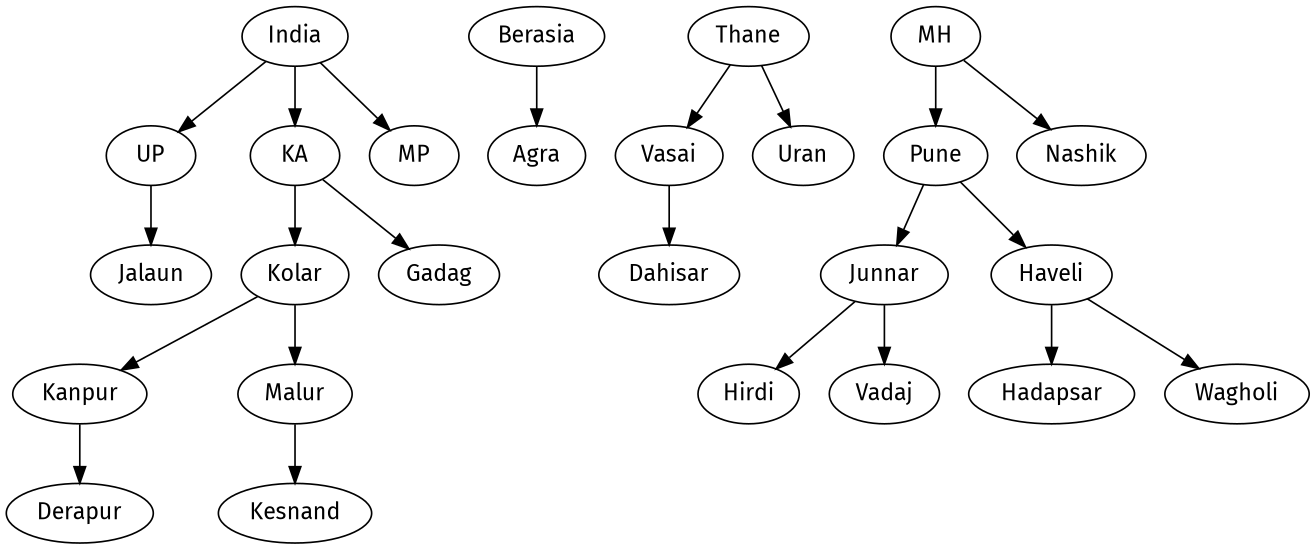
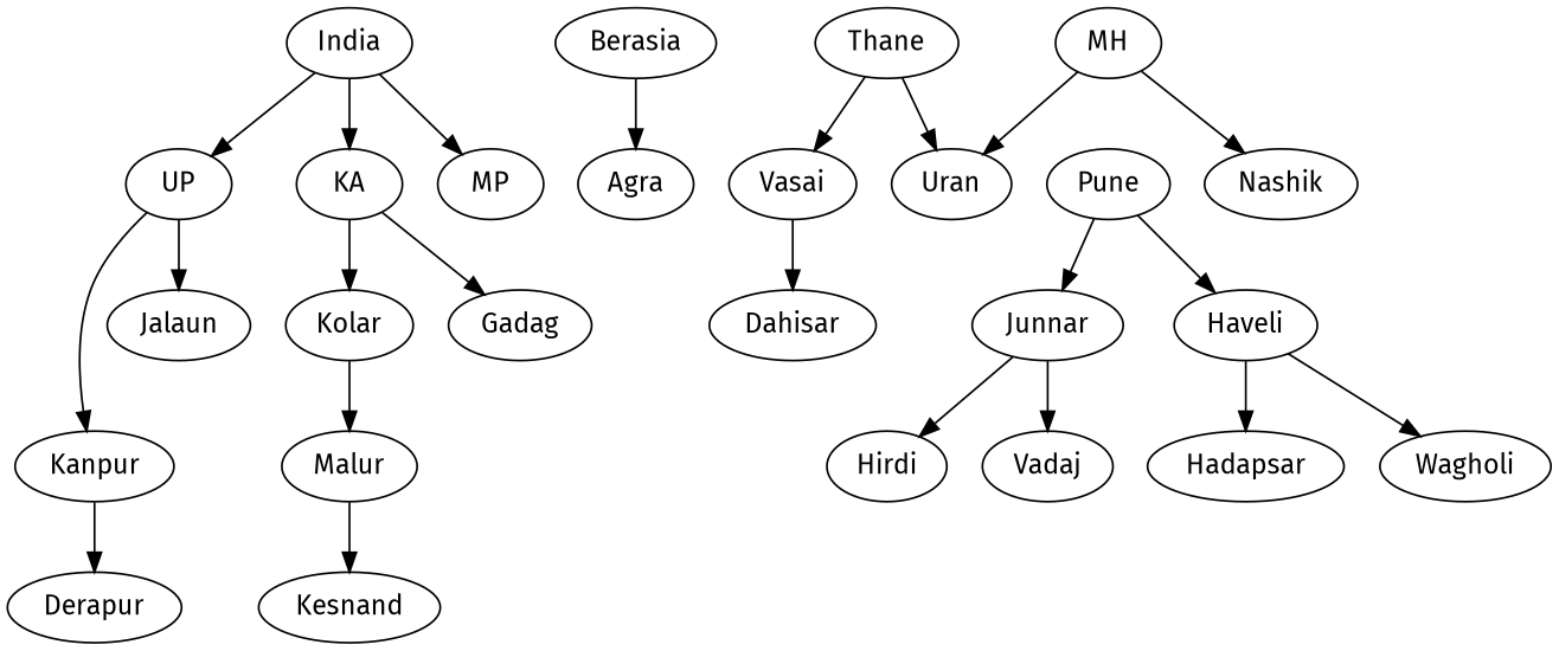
  digraph {
    fontname="Fira Sans"
    node [fontname="Fira Sans"]
    edge [fontname="Fira Sans"]
    Kanpur
    Derapur
    UP
    Jalaun
    Berasia
    Agra
    Vasai
    Dahisar
    Thane
    Uran
    Junnar
    Hirdi
    Vadaj
    Haveli
    Hadapsar
    Wagholi
    Pune
    MH
    Nashik
    Kolar
    Malur
    Kesnand
    KA
    Gadag
    India
    MP
    Kanpur -> Derapur
-   Kolar -> Kanpur
+   UP -> Kanpur
    UP -> Jalaun
    Berasia -> Agra
    Vasai -> Dahisar
    Thane -> Vasai
    Thane -> Uran
    Junnar -> Hirdi
    Junnar -> Vadaj
    Haveli -> Hadapsar
    Haveli -> Wagholi
    Pune -> Junnar
    Pune -> Haveli
-   MH -> Pune
+   MH -> Uran
    MH -> Nashik
    Kolar -> Malur
    Malur -> Kesnand
    KA -> Kolar
    KA -> Gadag
    India -> UP
    India -> KA
    India -> MP
  }
